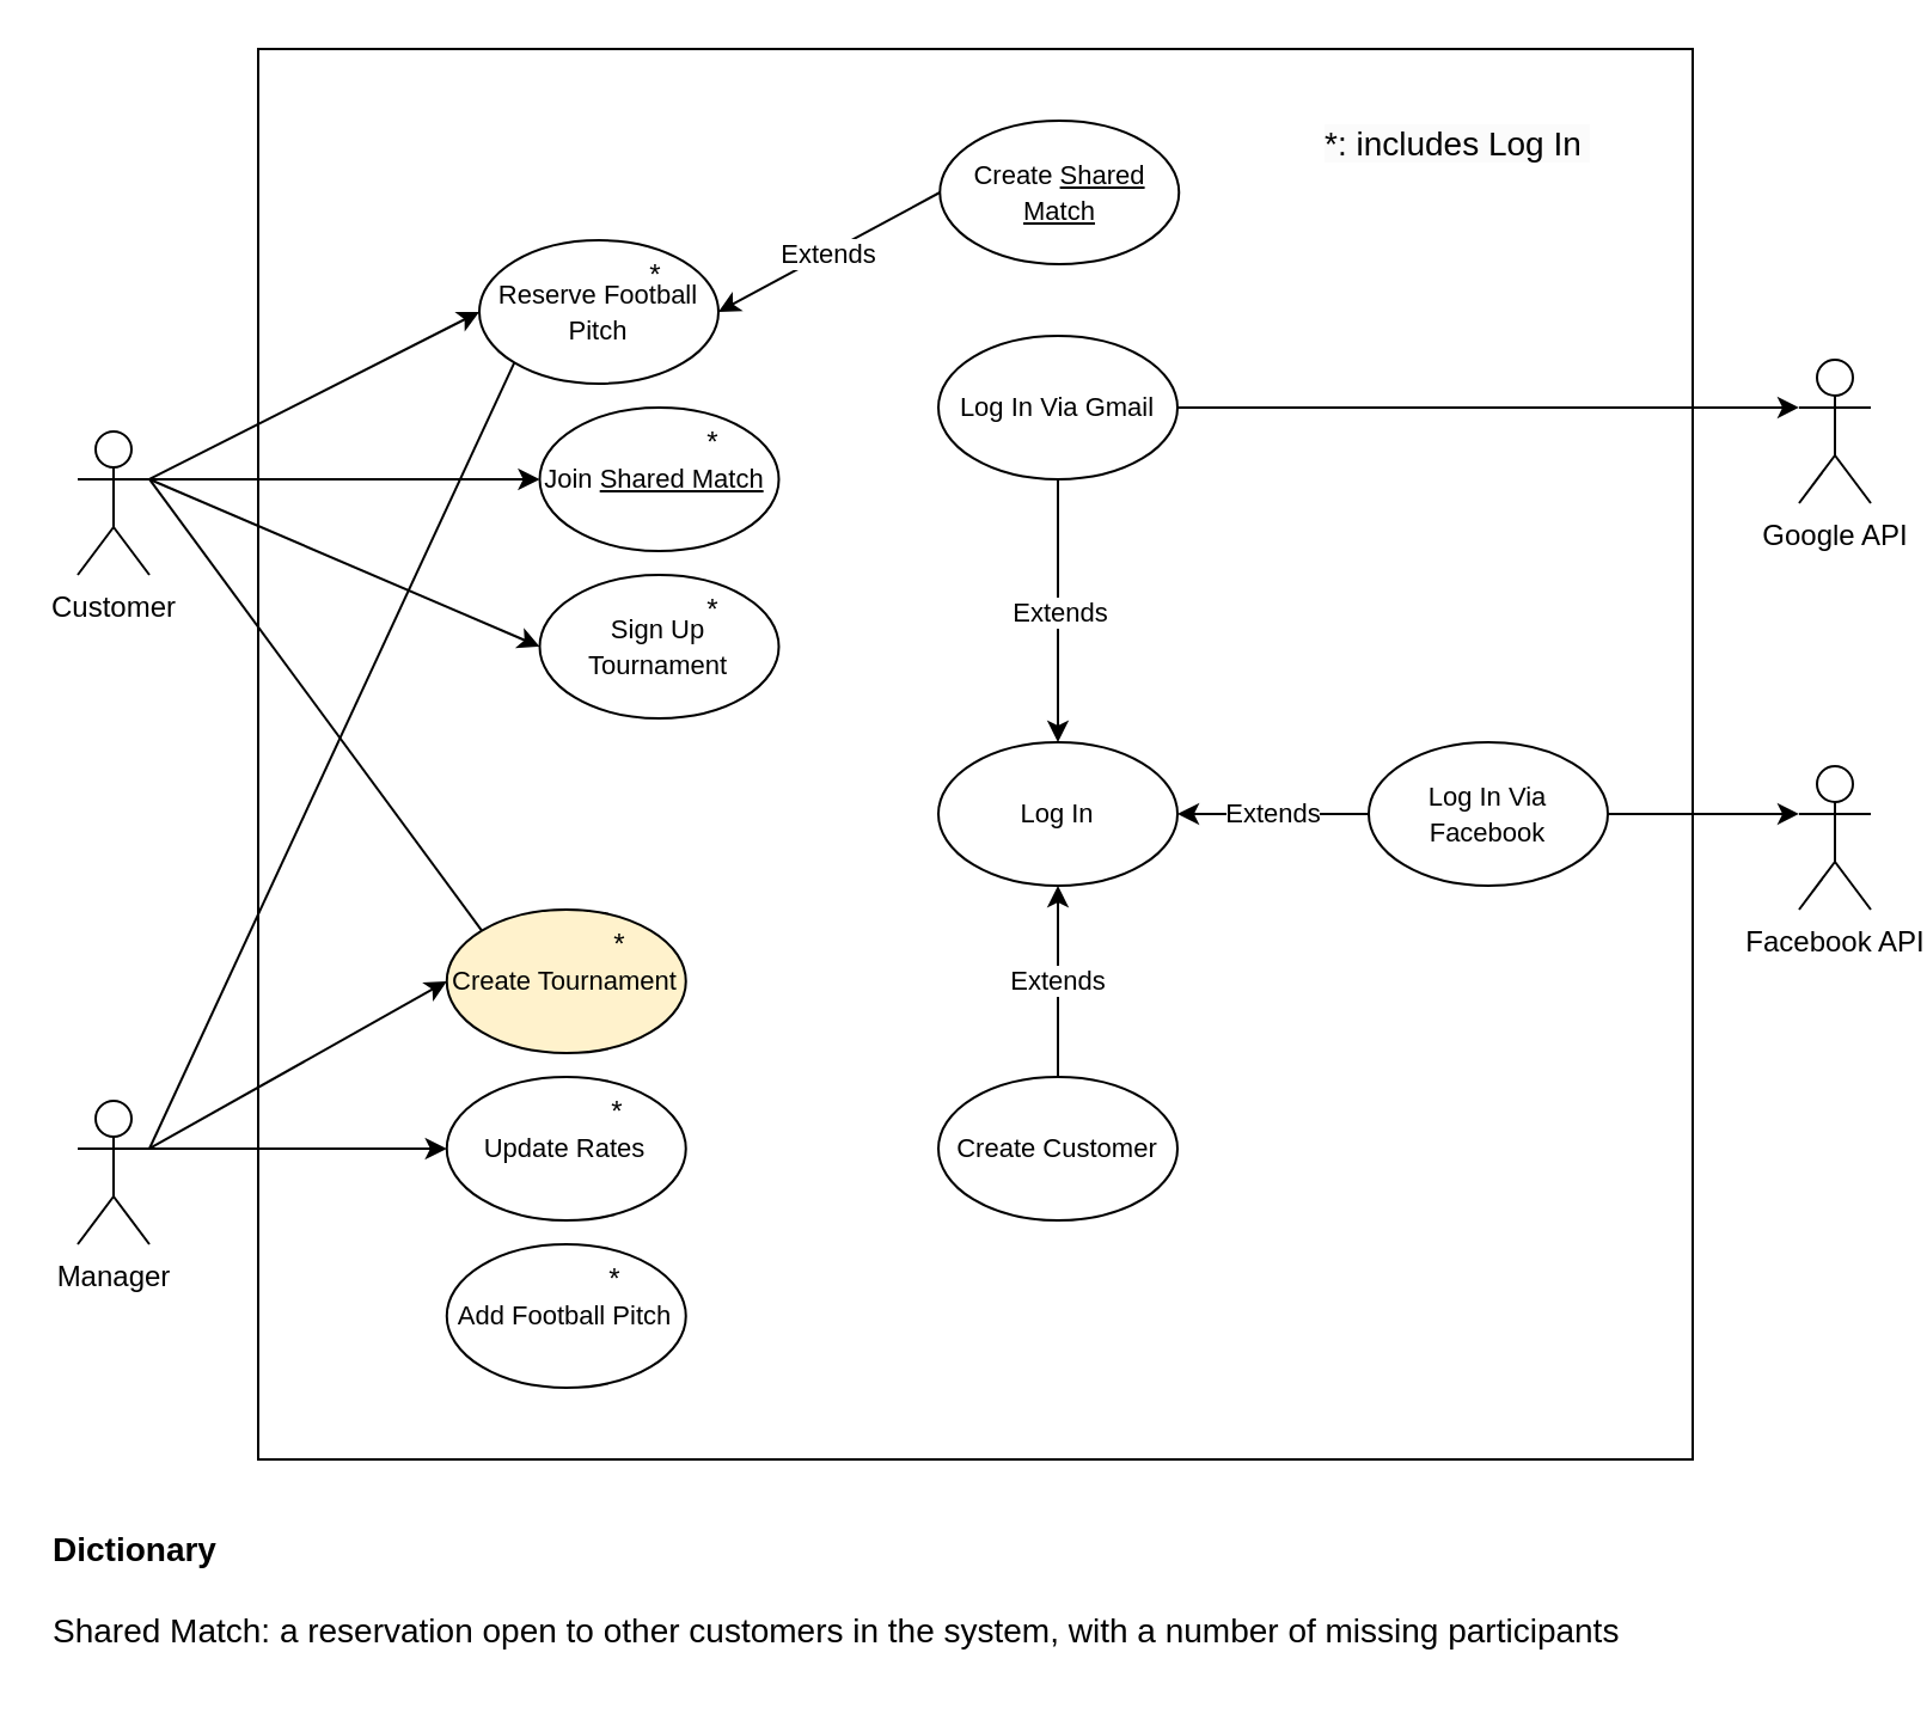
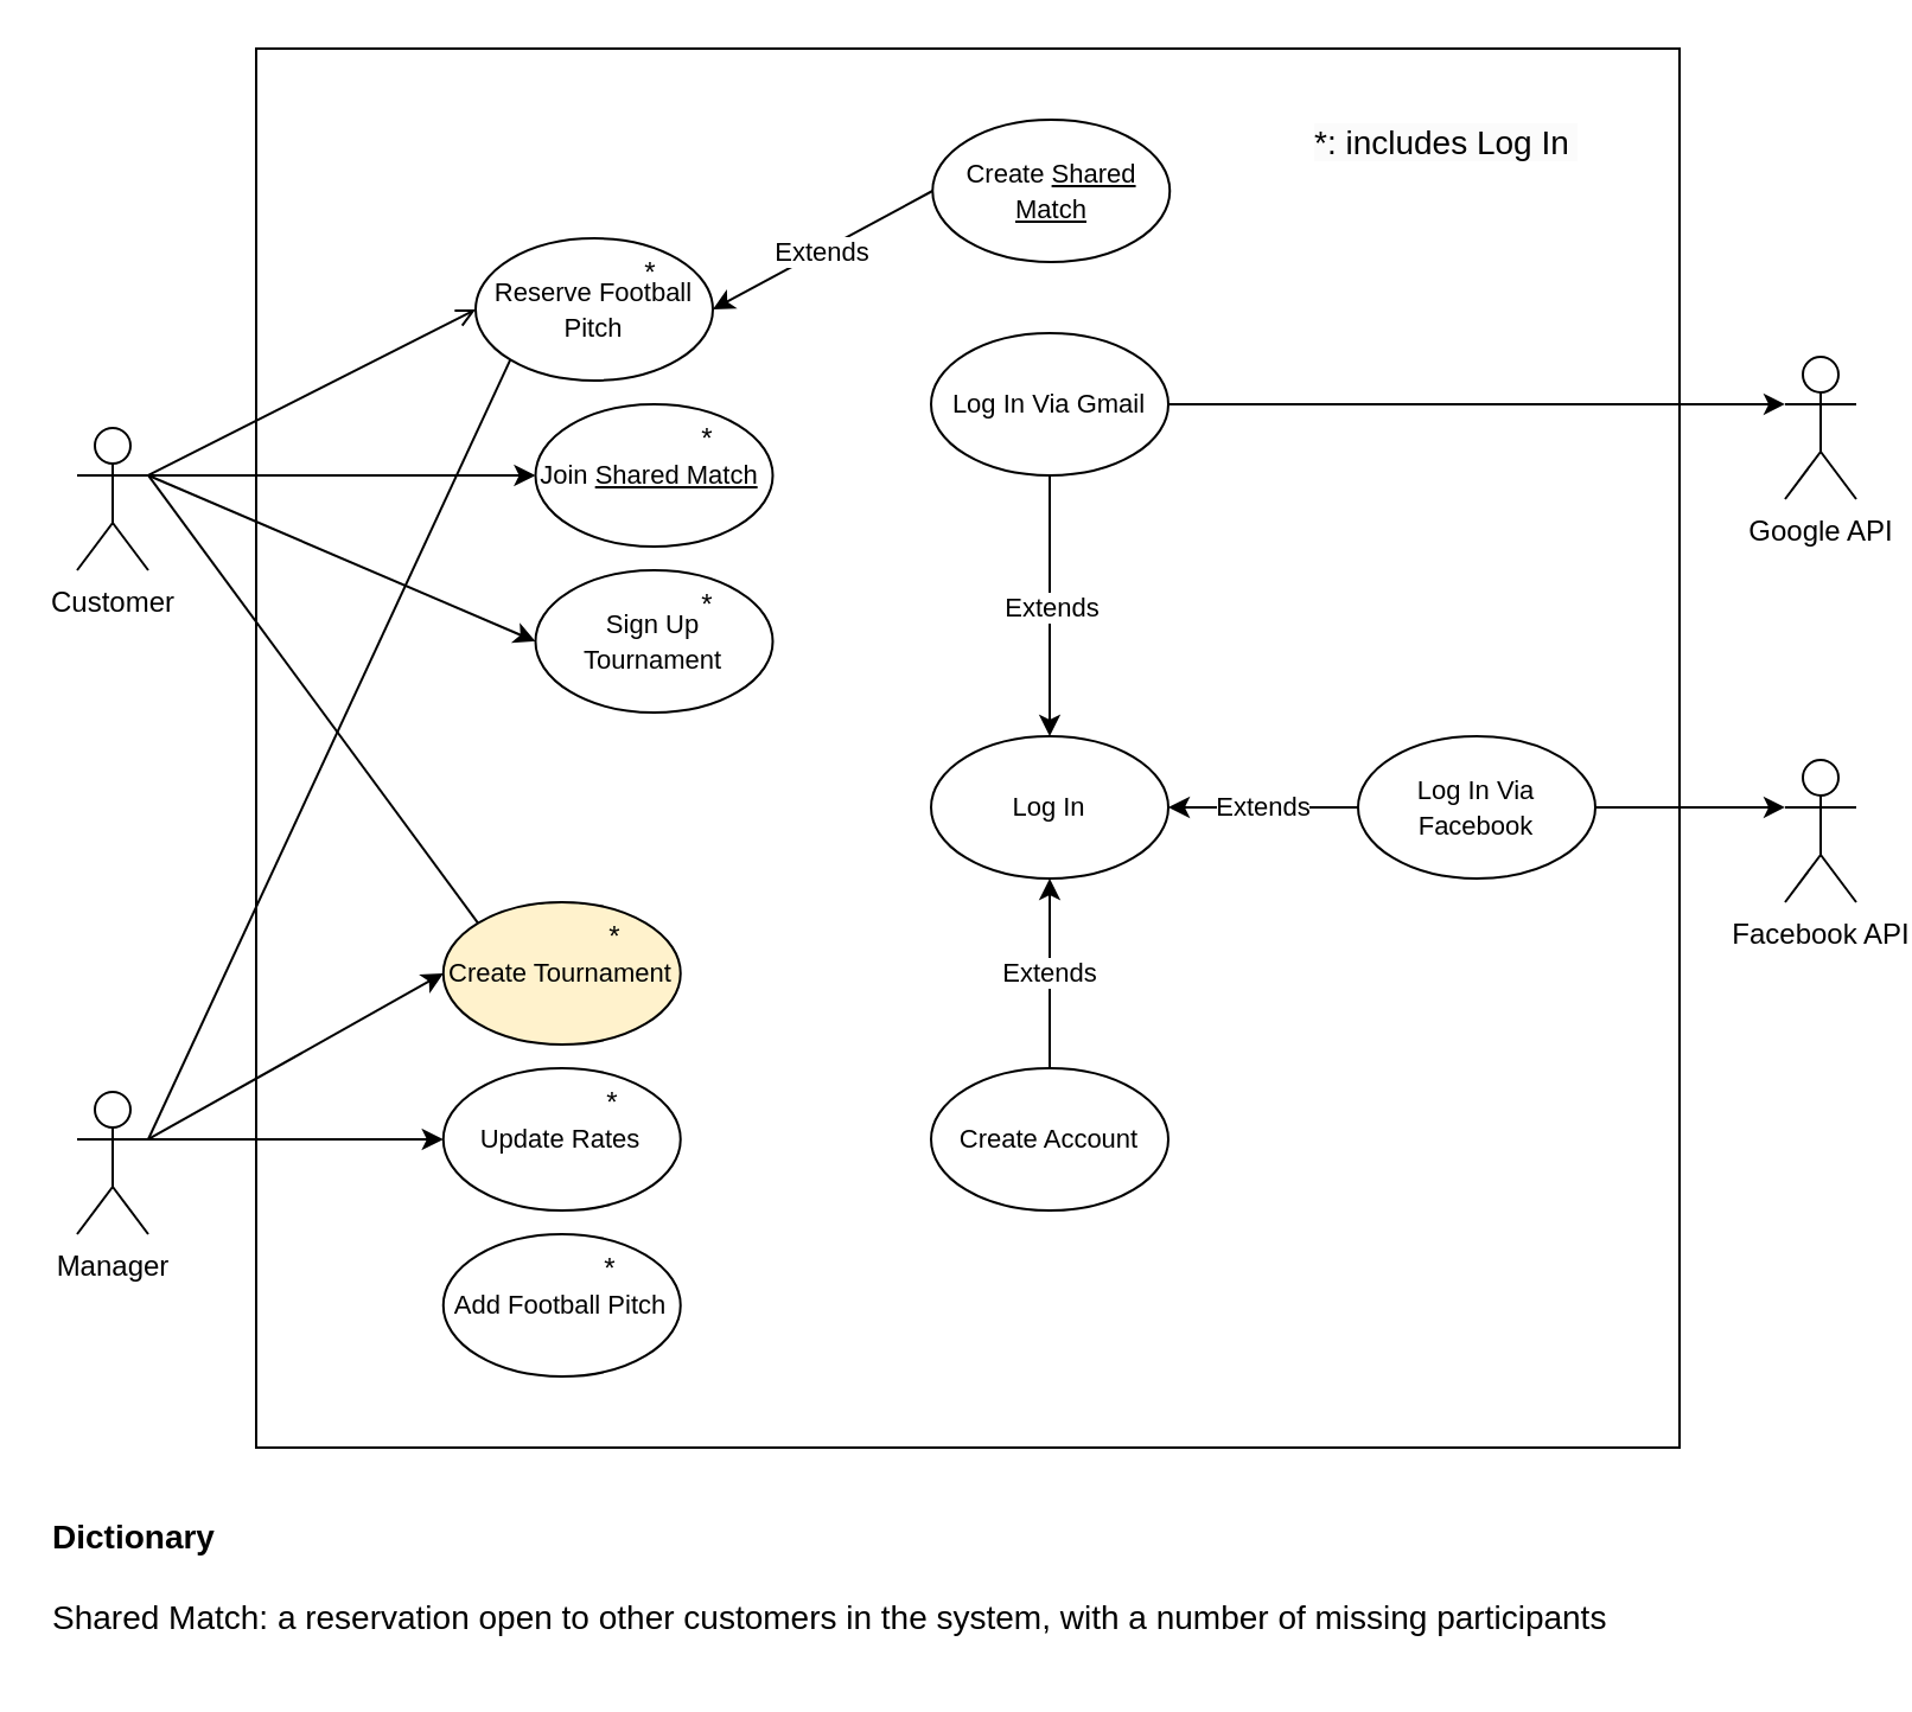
  <mxCell id="0" />
  <mxCell id="1" parent="0" />
  <mxCell id="2" value="" style="html=1;whiteSpace=wrap;fillColor=none;" parent="1" vertex="1"><mxGeometry x="107.5" y="20" width="600" height="590" as="geometry" /></mxCell>
  <mxCell id="3" value="Customer" style="shape=umlActor;verticalLabelPosition=bottom;verticalAlign=top;html=1;" parent="1" vertex="1"><mxGeometry x="32" y="180" width="30" height="60" as="geometry" /></mxCell>
  <mxCell id="4" value="Manager" style="shape=umlActor;verticalLabelPosition=bottom;verticalAlign=top;html=1;" parent="1" vertex="1"><mxGeometry x="32" y="460" width="30" height="60" as="geometry" /></mxCell>
  <mxCell id="5" value="&lt;font style=&quot;font-size: 11px;&quot;&gt;Log In&lt;/font&gt;" style="ellipse;whiteSpace=wrap;html=1;" parent="1" vertex="1"><mxGeometry x="392" y="310" width="100" height="60" as="geometry" /></mxCell>
  <mxCell id="6" value="&lt;font style=&quot;font-size: 11px;&quot;&gt;Join &lt;u&gt;Shared Match&lt;/u&gt;&amp;nbsp;&lt;/font&gt;" style="ellipse;whiteSpace=wrap;html=1;" parent="1" vertex="1"><mxGeometry x="225.25" y="170" width="100" height="60" as="geometry" /></mxCell>
  <mxCell id="7" value="&lt;font style=&quot;font-size: 11px;&quot;&gt;Reserve Football Pitch&lt;/font&gt;" style="ellipse;whiteSpace=wrap;html=1;" parent="1" vertex="1"><mxGeometry x="200" y="100" width="100" height="60" as="geometry" /></mxCell>
  <mxCell id="8" value="&lt;font style=&quot;font-size: 11px;&quot;&gt;Create Tournament&lt;/font&gt;" style="ellipse;whiteSpace=wrap;html=1;fillColor=#fff2cc;" parent="1" vertex="1"><mxGeometry x="186.38" y="380" width="100" height="60" as="geometry" /></mxCell>
  <mxCell id="9" value="&lt;font style=&quot;font-size: 12px;&quot;&gt;Google API&lt;br&gt;&lt;/font&gt;" style="shape=umlActor;verticalLabelPosition=bottom;verticalAlign=top;html=1;" parent="1" vertex="1"><mxGeometry x="752" y="150" width="30" height="60" as="geometry" /></mxCell>
- <mxCell id="10" value="" style="endArrow=classic;html=1;rounded=0;exitX=1;exitY=0.333;exitDx=0;exitDy=0;exitPerimeter=0;entryX=0;entryY=0.5;entryDx=0;entryDy=0;" parent="1" source="3" target="7" edge="1"><mxGeometry width="50" height="50" relative="1" as="geometry"><mxPoint x="382" y="270" as="sourcePoint" /><mxPoint x="432" y="220" as="targetPoint" /></mxGeometry></mxCell>
+ <mxCell id="10" value="" style="endArrow=open;html=1;rounded=0;exitX=1;exitY=0.333;exitDx=0;exitDy=0;exitPerimeter=0;entryX=0;entryY=0.5;entryDx=0;entryDy=0;" parent="1" source="3" target="7" edge="1"><mxGeometry width="50" height="50" relative="1" as="geometry"><mxPoint x="382" y="270" as="sourcePoint" /><mxPoint x="432" y="220" as="targetPoint" /></mxGeometry></mxCell>
  <mxCell id="11" value="" style="endArrow=classic;html=1;rounded=0;exitX=1;exitY=0.333;exitDx=0;exitDy=0;exitPerimeter=0;entryX=0;entryY=0.5;entryDx=0;entryDy=0;" parent="1" source="3" target="6" edge="1"><mxGeometry width="50" height="50" relative="1" as="geometry"><mxPoint x="302" y="310" as="sourcePoint" /><mxPoint x="352" y="260" as="targetPoint" /></mxGeometry></mxCell>
  <mxCell id="12" value="" style="endArrow=classic;html=1;rounded=0;entryX=0;entryY=0.333;entryDx=0;entryDy=0;entryPerimeter=0;exitX=1;exitY=0.5;exitDx=0;exitDy=0;" parent="1" source="13" target="9" edge="1"><mxGeometry width="50" height="50" relative="1" as="geometry"><mxPoint x="532" y="280" as="sourcePoint" /><mxPoint x="582" y="230" as="targetPoint" /></mxGeometry></mxCell>
  <mxCell id="13" value="&lt;font style=&quot;font-size: 11px;&quot;&gt;Log In Via Gmail&lt;/font&gt;" style="ellipse;whiteSpace=wrap;html=1;" parent="1" vertex="1"><mxGeometry x="392" y="140" width="100" height="60" as="geometry" /></mxCell>
  <mxCell id="14" value="" style="endArrow=classic;html=1;rounded=0;exitX=0.5;exitY=1;exitDx=0;exitDy=0;entryX=0.5;entryY=0;entryDx=0;entryDy=0;" parent="1" source="13" target="5" edge="1"><mxGeometry relative="1" as="geometry"><mxPoint x="472" y="210" as="sourcePoint" /><mxPoint x="572" y="210" as="targetPoint" /></mxGeometry></mxCell>
  <mxCell id="15" value="Extends" style="edgeLabel;resizable=0;html=1;align=center;verticalAlign=middle;" parent="14" connectable="0" vertex="1"><mxGeometry relative="1" as="geometry" /></mxCell>
- <mxCell id="16" value="&lt;font style=&quot;font-size: 11px;&quot;&gt;Create Customer&lt;/font&gt;" style="ellipse;whiteSpace=wrap;html=1;" parent="1" vertex="1"><mxGeometry x="392" y="450" width="100" height="60" as="geometry" /></mxCell>
+ <mxCell id="16" value="&lt;font style=&quot;font-size: 11px;&quot;&gt;Create Account&lt;/font&gt;" style="ellipse;whiteSpace=wrap;html=1;" parent="1" vertex="1"><mxGeometry x="392" y="450" width="100" height="60" as="geometry" /></mxCell>
  <mxCell id="17" value="Extends" style="endArrow=classic;html=1;rounded=0;entryX=0.5;entryY=1;entryDx=0;entryDy=0;exitX=0.5;exitY=0;exitDx=0;exitDy=0;" parent="1" source="16" target="5" edge="1"><mxGeometry relative="1" as="geometry"><mxPoint x="442" y="350" as="sourcePoint" /><mxPoint x="542" y="350" as="targetPoint" /></mxGeometry></mxCell>
  <mxCell id="18" value="" style="endArrow=classic;html=1;rounded=0;exitX=1;exitY=0.333;exitDx=0;exitDy=0;exitPerimeter=0;entryX=0;entryY=0.5;entryDx=0;entryDy=0;" parent="1" source="4" target="8" edge="1"><mxGeometry width="50" height="50" relative="1" as="geometry"><mxPoint x="322" y="530" as="sourcePoint" /><mxPoint x="372" y="480" as="targetPoint" /></mxGeometry></mxCell>
  <mxCell id="19" value="&lt;font style=&quot;font-size: 11px;&quot;&gt;Create &lt;u&gt;Shared Match&lt;/u&gt;&lt;/font&gt;" style="ellipse;whiteSpace=wrap;html=1;" parent="1" vertex="1"><mxGeometry x="392.63" y="50" width="100" height="60" as="geometry" /></mxCell>
  <mxCell id="20" value="*" style="text;html=1;strokeColor=none;fillColor=none;align=center;verticalAlign=middle;whiteSpace=wrap;rounded=0;" parent="1" vertex="1"><mxGeometry x="267.75" y="170" width="60" height="30" as="geometry" /></mxCell>
  <mxCell id="21" value="*" style="text;html=1;strokeColor=none;fillColor=none;align=center;verticalAlign=middle;whiteSpace=wrap;rounded=0;" parent="1" vertex="1"><mxGeometry x="243.75" y="100" width="60" height="30" as="geometry" /></mxCell>
  <mxCell id="22" value="&lt;font style=&quot;font-size: 14px;&quot;&gt;&lt;b&gt;Dictionary&lt;br&gt;&lt;br&gt;&lt;/b&gt;Shared Match:&amp;nbsp;a reservation open to other customers in the system, with a number of missing participants&lt;br&gt;&lt;/font&gt;" style="text;html=1;strokeColor=none;fillColor=none;align=left;verticalAlign=middle;whiteSpace=wrap;rounded=0;" parent="1" vertex="1"><mxGeometry x="20" y="630" width="672" height="70" as="geometry" /></mxCell>
  <mxCell id="23" value="" style="endArrow=classic;html=1;rounded=0;exitX=0;exitY=0.5;exitDx=0;exitDy=0;entryX=1;entryY=0.5;entryDx=0;entryDy=0;" parent="1" source="19" target="7" edge="1"><mxGeometry relative="1" as="geometry"><mxPoint x="392" y="100" as="sourcePoint" /><mxPoint x="302" y="100" as="targetPoint" /></mxGeometry></mxCell>
  <mxCell id="24" value="Extends" style="edgeLabel;resizable=0;html=1;align=center;verticalAlign=middle;" parent="23" connectable="0" vertex="1"><mxGeometry relative="1" as="geometry" /></mxCell>
  <mxCell id="25" value="&lt;font style=&quot;font-size: 11px;&quot;&gt;Update Rates&lt;/font&gt;" style="ellipse;whiteSpace=wrap;html=1;" parent="1" vertex="1"><mxGeometry x="186.38" y="450" width="100" height="60" as="geometry" /></mxCell>
  <mxCell id="26" value="*" style="text;html=1;strokeColor=none;fillColor=none;align=center;verticalAlign=middle;whiteSpace=wrap;rounded=0;" parent="1" vertex="1"><mxGeometry x="228.88" y="380" width="60" height="30" as="geometry" /></mxCell>
  <mxCell id="27" value="*" style="text;html=1;strokeColor=none;fillColor=none;align=center;verticalAlign=middle;whiteSpace=wrap;rounded=0;" parent="1" vertex="1"><mxGeometry x="227.63" y="450" width="60" height="30" as="geometry" /></mxCell>
  <mxCell id="28" value="" style="endArrow=classic;html=1;rounded=0;exitX=1;exitY=0.333;exitDx=0;exitDy=0;exitPerimeter=0;entryX=0;entryY=0.5;entryDx=0;entryDy=0;" parent="1" source="4" target="25" edge="1"><mxGeometry width="50" height="50" relative="1" as="geometry"><mxPoint x="332" y="570" as="sourcePoint" /><mxPoint x="382" y="520" as="targetPoint" /></mxGeometry></mxCell>
  <mxCell id="29" value="&lt;font style=&quot;font-size: 12px;&quot;&gt;Facebook API&lt;br&gt;&lt;/font&gt;" style="shape=umlActor;verticalLabelPosition=bottom;verticalAlign=top;html=1;" parent="1" vertex="1"><mxGeometry x="752" y="320" width="30" height="60" as="geometry" /></mxCell>
  <mxCell id="30" value="&lt;font style=&quot;font-size: 11px;&quot;&gt;Log In Via Facebook&lt;/font&gt;" style="ellipse;whiteSpace=wrap;html=1;" parent="1" vertex="1"><mxGeometry x="572" y="310" width="100" height="60" as="geometry" /></mxCell>
  <mxCell id="31" value="Extends" style="endArrow=classic;html=1;rounded=0;entryX=1;entryY=0.5;entryDx=0;entryDy=0;exitX=0;exitY=0.5;exitDx=0;exitDy=0;" parent="1" source="30" target="5" edge="1"><mxGeometry relative="1" as="geometry"><mxPoint x="522" y="405" as="sourcePoint" /><mxPoint x="522" y="310" as="targetPoint" /></mxGeometry></mxCell>
  <mxCell id="32" value="" style="endArrow=classic;html=1;rounded=0;entryX=0;entryY=0.333;entryDx=0;entryDy=0;entryPerimeter=0;exitX=1;exitY=0.5;exitDx=0;exitDy=0;" parent="1" source="30" target="29" edge="1"><mxGeometry width="50" height="50" relative="1" as="geometry"><mxPoint x="642" y="340" as="sourcePoint" /><mxPoint x="692" y="290" as="targetPoint" /></mxGeometry></mxCell>
  <mxCell id="33" value="&lt;span style=&quot;font-size: 11px;&quot;&gt;Add Football Pitch&lt;/span&gt;" style="ellipse;whiteSpace=wrap;html=1;" parent="1" vertex="1"><mxGeometry x="186.38" y="520" width="100" height="60" as="geometry" /></mxCell>
  <mxCell id="34" value="*" style="text;html=1;strokeColor=none;fillColor=none;align=center;verticalAlign=middle;whiteSpace=wrap;rounded=0;" parent="1" vertex="1"><mxGeometry x="227.01" y="520" width="60" height="30" as="geometry" /></mxCell>
  <mxCell id="35" value="&lt;font style=&quot;font-size: 11px;&quot;&gt;Sign Up Tournament&lt;/font&gt;" style="ellipse;whiteSpace=wrap;html=1;" parent="1" vertex="1"><mxGeometry x="225.25" y="240" width="100" height="60" as="geometry" /></mxCell>
  <mxCell id="36" value="*" style="text;html=1;strokeColor=none;fillColor=none;align=center;verticalAlign=middle;whiteSpace=wrap;rounded=0;" parent="1" vertex="1"><mxGeometry x="267.75" y="240" width="60" height="30" as="geometry" /></mxCell>
  <mxCell id="37" value="" style="endArrow=classic;html=1;rounded=0;exitX=1;exitY=0.333;exitDx=0;exitDy=0;exitPerimeter=0;entryX=0;entryY=0.5;entryDx=0;entryDy=0;" parent="1" source="3" target="35" edge="1"><mxGeometry width="50" height="50" relative="1" as="geometry"><mxPoint x="74" y="210" as="sourcePoint" /><mxPoint x="384" y="240" as="targetPoint" /></mxGeometry></mxCell>
  <mxCell id="38" value="&lt;span style=&quot;color: rgb(0, 0, 0); font-family: Helvetica; font-size: 14px; font-style: normal; font-variant-ligatures: normal; font-variant-caps: normal; font-weight: 400; letter-spacing: normal; orphans: 2; text-align: left; text-indent: 0px; text-transform: none; widows: 2; word-spacing: 0px; -webkit-text-stroke-width: 0px; background-color: rgb(251, 251, 251); text-decoration-thickness: initial; text-decoration-style: initial; text-decoration-color: initial; float: none; display: inline !important;&quot;&gt;*: includes Log In&amp;nbsp;&lt;/span&gt;&lt;br style=&quot;border-color: var(--border-color); color: rgb(0, 0, 0); font-family: Helvetica; font-size: 14px; font-style: normal; font-variant-ligatures: normal; font-variant-caps: normal; font-weight: 400; letter-spacing: normal; orphans: 2; text-align: left; text-indent: 0px; text-transform: none; widows: 2; word-spacing: 0px; -webkit-text-stroke-width: 0px; background-color: rgb(251, 251, 251); text-decoration-thickness: initial; text-decoration-style: initial; text-decoration-color: initial;&quot;&gt;" style="text;whiteSpace=wrap;html=1;" parent="1" vertex="1"><mxGeometry x="552" y="44.94" width="140" height="40" as="geometry" /></mxCell>
  <mxCell id="39" value="" style="endArrow=none;html=1;rounded=0;exitX=1;exitY=0.333;exitDx=0;exitDy=0;exitPerimeter=0;entryX=0;entryY=0;entryDx=0;entryDy=0;" edge="1" parent="1" source="3" target="8"><mxGeometry width="50" height="50" relative="1" as="geometry"><mxPoint x="364" y="320" as="sourcePoint" /><mxPoint x="414" y="270" as="targetPoint" /></mxGeometry></mxCell>
  <mxCell id="40" value="" style="endArrow=none;html=1;rounded=0;exitX=1;exitY=0.333;exitDx=0;exitDy=0;exitPerimeter=0;entryX=0;entryY=1;entryDx=0;entryDy=0;" edge="1" parent="1" source="4" target="7"><mxGeometry width="50" height="50" relative="1" as="geometry"><mxPoint x="354" y="370" as="sourcePoint" /><mxPoint x="404" y="320" as="targetPoint" /></mxGeometry></mxCell>
